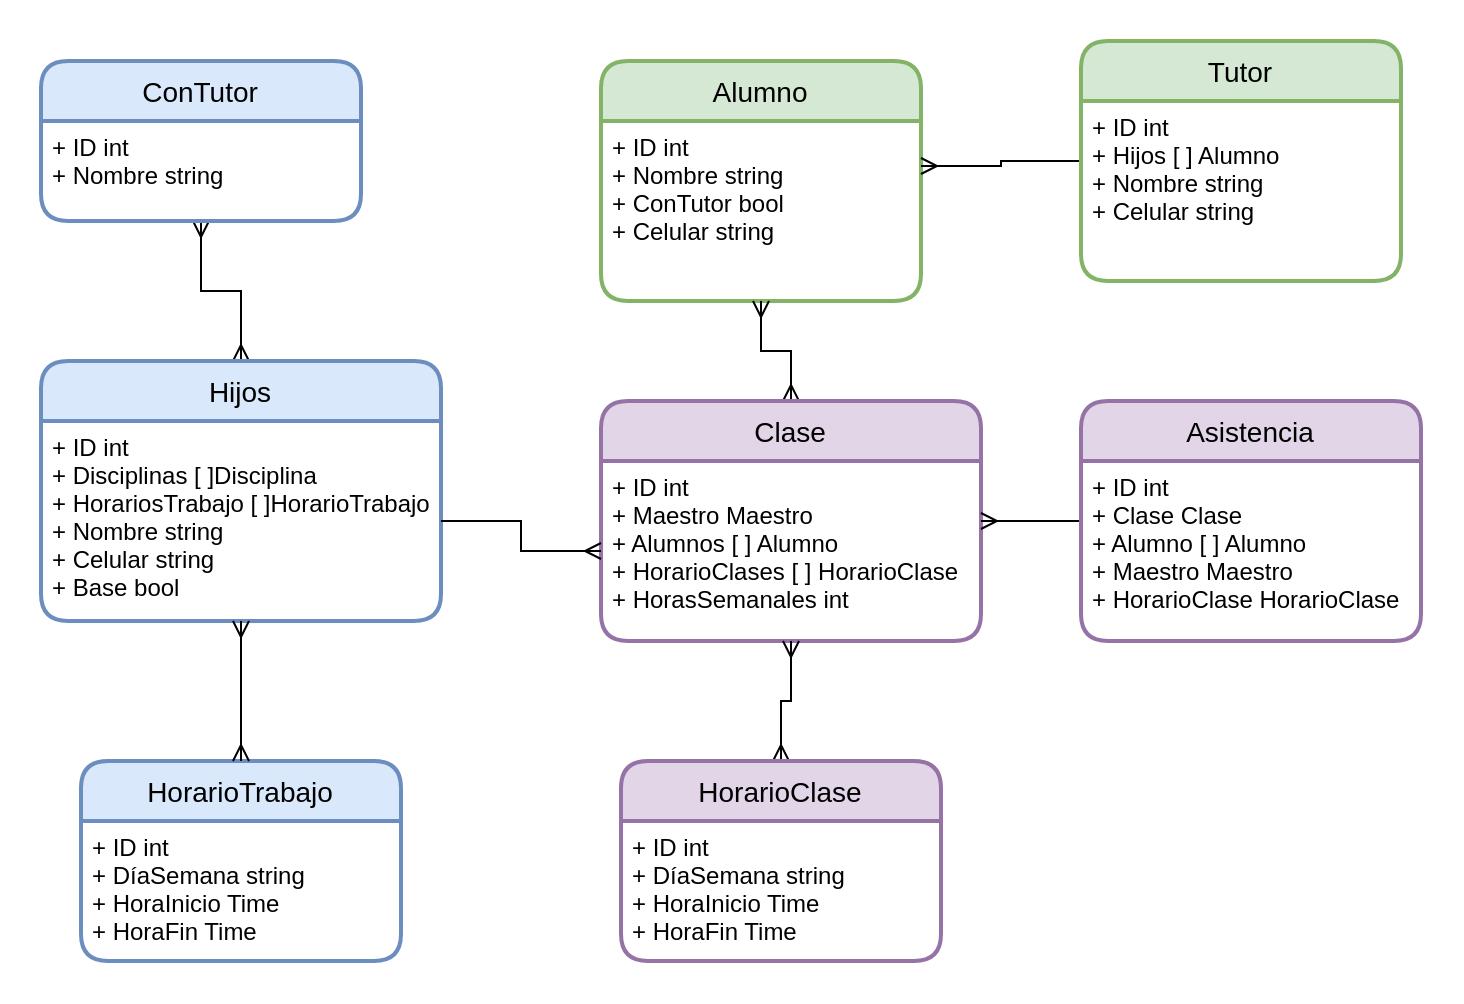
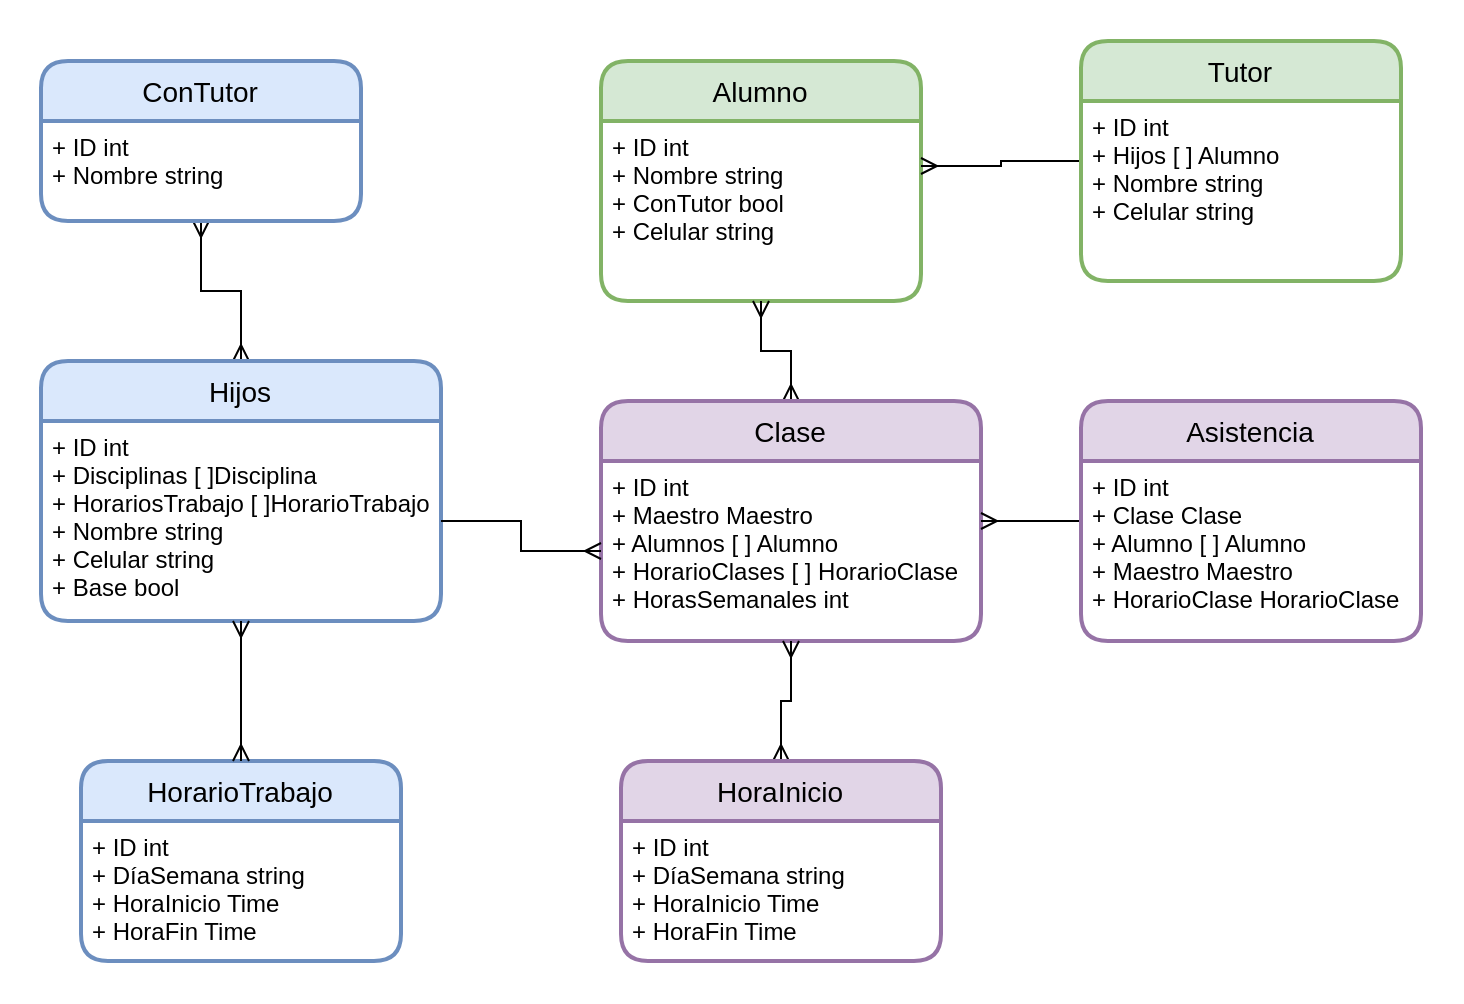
  <mxCell id="0" />
  <mxCell id="1" parent="0" />
  <mxCell id="2" style="edgeStyle=orthogonalEdgeStyle;rounded=0;orthogonalLoop=1;jettySize=auto;html=1;entryX=0.5;entryY=1;entryDx=0;entryDy=0;endArrow=ERmany;endFill=0;startArrow=ERmany;startFill=0;" edge="1" parent="1" source="3" target="17"><mxGeometry relative="1" as="geometry" /></mxCell>
  <mxCell id="3" value="Hijos" style="swimlane;childLayout=stackLayout;horizontal=1;startSize=30;horizontalStack=0;rounded=1;fontSize=14;fontStyle=0;strokeWidth=2;resizeParent=0;resizeLast=1;shadow=0;dashed=0;align=center;fillColor=#dae8fc;strokeColor=#6c8ebf;" parent="1" vertex="1"><mxGeometry x="20" y="180" width="200" height="130" as="geometry" /></mxCell>
  <mxCell id="4" value="+ ID int&#10;+ Disciplinas [ ]Disciplina&#10;+ HorariosTrabajo [ ]HorarioTrabajo&#10;+ Nombre string&#10;+ Celular string&#10;+ Base bool" style="align=left;strokeColor=none;fillColor=none;spacingLeft=4;fontSize=12;verticalAlign=top;resizable=0;rotatable=0;part=1;" parent="3" vertex="1"><mxGeometry y="30" width="200" height="100" as="geometry" /></mxCell>
  <mxCell id="5" value="Alumno" style="swimlane;childLayout=stackLayout;horizontal=1;startSize=30;horizontalStack=0;rounded=1;fontSize=14;fontStyle=0;strokeWidth=2;resizeParent=0;resizeLast=1;shadow=0;dashed=0;align=center;fillColor=#d5e8d4;strokeColor=#82b366;" vertex="1" parent="1"><mxGeometry x="300" y="30" width="160" height="120" as="geometry" /></mxCell>
  <mxCell id="6" value="+ ID int&#10;+ Nombre string&#10;+ ConTutor bool&#10;+ Celular string " style="align=left;strokeColor=none;fillColor=none;spacingLeft=4;fontSize=12;verticalAlign=top;resizable=0;rotatable=0;part=1;" vertex="1" parent="5"><mxGeometry y="30" width="160" height="90" as="geometry" /></mxCell>
  <mxCell id="7" style="edgeStyle=orthogonalEdgeStyle;rounded=0;orthogonalLoop=1;jettySize=auto;html=1;entryX=1;entryY=0.25;entryDx=0;entryDy=0;startArrow=none;startFill=0;endArrow=ERmany;endFill=0;" edge="1" parent="1" source="8" target="6"><mxGeometry relative="1" as="geometry" /></mxCell>
  <mxCell id="8" value="Tutor" style="swimlane;childLayout=stackLayout;horizontal=1;startSize=30;horizontalStack=0;rounded=1;fontSize=14;fontStyle=0;strokeWidth=2;resizeParent=0;resizeLast=1;shadow=0;dashed=0;align=center;fillColor=#d5e8d4;strokeColor=#82b366;" vertex="1" parent="1"><mxGeometry x="540" y="20" width="160" height="120" as="geometry" /></mxCell>
  <mxCell id="9" value="+ ID int&#10;+ Hijos [ ] Alumno&#10;+ Nombre string&#10;+ Celular string" style="align=left;strokeColor=none;fillColor=none;spacingLeft=4;fontSize=12;verticalAlign=top;resizable=0;rotatable=0;part=1;" vertex="1" parent="8"><mxGeometry y="30" width="160" height="90" as="geometry" /></mxCell>
  <mxCell id="10" style="edgeStyle=orthogonalEdgeStyle;rounded=0;orthogonalLoop=1;jettySize=auto;html=1;entryX=0.5;entryY=1;entryDx=0;entryDy=0;startArrow=ERmany;startFill=0;endArrow=ERmany;endFill=0;" edge="1" parent="1" source="11" target="6"><mxGeometry relative="1" as="geometry" /></mxCell>
  <mxCell id="11" value="Clase" style="swimlane;childLayout=stackLayout;horizontal=1;startSize=30;horizontalStack=0;rounded=1;fontSize=14;fontStyle=0;strokeWidth=2;resizeParent=0;resizeLast=1;shadow=0;dashed=0;align=center;fillColor=#e1d5e7;strokeColor=#9673a6;" vertex="1" parent="1"><mxGeometry x="300" y="200" width="190" height="120" as="geometry" /></mxCell>
  <mxCell id="12" value="+ ID int&#10;+ Maestro Maestro&#10;+ Alumnos [ ] Alumno&#10;+ HorarioClases [ ] HorarioClase&#10;+ HorasSemanales int" style="align=left;strokeColor=none;fillColor=none;spacingLeft=4;fontSize=12;verticalAlign=top;resizable=0;rotatable=0;part=1;" vertex="1" parent="11"><mxGeometry y="30" width="190" height="90" as="geometry" /></mxCell>
  <mxCell id="13" style="edgeStyle=orthogonalEdgeStyle;rounded=0;orthogonalLoop=1;jettySize=auto;html=1;startArrow=none;startFill=0;endArrow=ERmany;endFill=0;" edge="1" parent="1" source="14" target="11"><mxGeometry relative="1" as="geometry" /></mxCell>
  <mxCell id="14" value="Asistencia" style="swimlane;childLayout=stackLayout;horizontal=1;startSize=30;horizontalStack=0;rounded=1;fontSize=14;fontStyle=0;strokeWidth=2;resizeParent=0;resizeLast=1;shadow=0;dashed=0;align=center;fillColor=#e1d5e7;strokeColor=#9673a6;" vertex="1" parent="1"><mxGeometry x="540" y="200" width="170" height="120" as="geometry" /></mxCell>
  <mxCell id="15" value="+ ID int&#10;+ Clase Clase&#10;+ Alumno [ ] Alumno&#10;+ Maestro Maestro&#10;+ HorarioClase HorarioClase" style="align=left;strokeColor=none;fillColor=none;spacingLeft=4;fontSize=12;verticalAlign=top;resizable=0;rotatable=0;part=1;" vertex="1" parent="14"><mxGeometry y="30" width="170" height="90" as="geometry" /></mxCell>
  <mxCell id="16" value="ConTutor" style="swimlane;childLayout=stackLayout;horizontal=1;startSize=30;horizontalStack=0;rounded=1;fontSize=14;fontStyle=0;strokeWidth=2;resizeParent=0;resizeLast=1;shadow=0;dashed=0;align=center;fillColor=#dae8fc;strokeColor=#6c8ebf;" vertex="1" parent="1"><mxGeometry x="20" y="30" width="160" height="80" as="geometry" /></mxCell>
  <mxCell id="17" value="+ ID int&#10;+ Nombre string" style="align=left;strokeColor=none;fillColor=none;spacingLeft=4;fontSize=12;verticalAlign=top;resizable=0;rotatable=0;part=1;" vertex="1" parent="16"><mxGeometry y="30" width="160" height="50" as="geometry" /></mxCell>
  <mxCell id="18" value="HorarioTrabajo" style="swimlane;childLayout=stackLayout;horizontal=1;startSize=30;horizontalStack=0;rounded=1;fontSize=14;fontStyle=0;strokeWidth=2;resizeParent=0;resizeLast=1;shadow=0;dashed=0;align=center;fillColor=#dae8fc;strokeColor=#6c8ebf;" vertex="1" parent="1"><mxGeometry x="40" y="380" width="160" height="100" as="geometry" /></mxCell>
  <mxCell id="19" value="+ ID int&#10;+ DíaSemana string&#10;+ HoraInicio Time&#10;+ HoraFin Time" style="align=left;strokeColor=none;fillColor=none;spacingLeft=4;fontSize=12;verticalAlign=top;resizable=0;rotatable=0;part=1;" vertex="1" parent="18"><mxGeometry y="30" width="160" height="70" as="geometry" /></mxCell>
  <mxCell id="20" style="edgeStyle=orthogonalEdgeStyle;rounded=0;orthogonalLoop=1;jettySize=auto;html=1;entryX=0.5;entryY=0;entryDx=0;entryDy=0;startArrow=ERmany;startFill=0;endArrow=ERmany;endFill=0;" edge="1" parent="1" source="4" target="18"><mxGeometry relative="1" as="geometry" /></mxCell>
  <mxCell id="21" style="edgeStyle=orthogonalEdgeStyle;rounded=0;orthogonalLoop=1;jettySize=auto;html=1;entryX=0;entryY=0.5;entryDx=0;entryDy=0;startArrow=none;startFill=0;endArrow=ERmany;endFill=0;" edge="1" parent="1" source="4" target="12"><mxGeometry relative="1" as="geometry" /></mxCell>
  <mxCell id="22" style="edgeStyle=orthogonalEdgeStyle;rounded=0;orthogonalLoop=1;jettySize=auto;html=1;entryX=0.5;entryY=1;entryDx=0;entryDy=0;startArrow=ERmany;startFill=0;endArrow=ERmany;endFill=0;" edge="1" parent="1" source="23" target="12"><mxGeometry relative="1" as="geometry" /></mxCell>
- <mxCell id="23" value="HorarioClase" style="swimlane;childLayout=stackLayout;horizontal=1;startSize=30;horizontalStack=0;rounded=1;fontSize=14;fontStyle=0;strokeWidth=2;resizeParent=0;resizeLast=1;shadow=0;dashed=0;align=center;fillColor=#e1d5e7;strokeColor=#9673a6;" vertex="1" parent="1"><mxGeometry x="310" y="380" width="160" height="100" as="geometry" /></mxCell>
+ <mxCell id="23" value="HoraInicio" style="swimlane;childLayout=stackLayout;horizontal=1;startSize=30;horizontalStack=0;rounded=1;fontSize=14;fontStyle=0;strokeWidth=2;resizeParent=0;resizeLast=1;shadow=0;dashed=0;align=center;fillColor=#e1d5e7;strokeColor=#9673a6;" vertex="1" parent="1"><mxGeometry x="310" y="380" width="160" height="100" as="geometry" /></mxCell>
  <mxCell id="24" value="+ ID int&#10;+ DíaSemana string&#10;+ HoraInicio Time&#10;+ HoraFin Time" style="align=left;strokeColor=none;fillColor=none;spacingLeft=4;fontSize=12;verticalAlign=top;resizable=0;rotatable=0;part=1;" vertex="1" parent="23"><mxGeometry y="30" width="160" height="70" as="geometry" /></mxCell>
